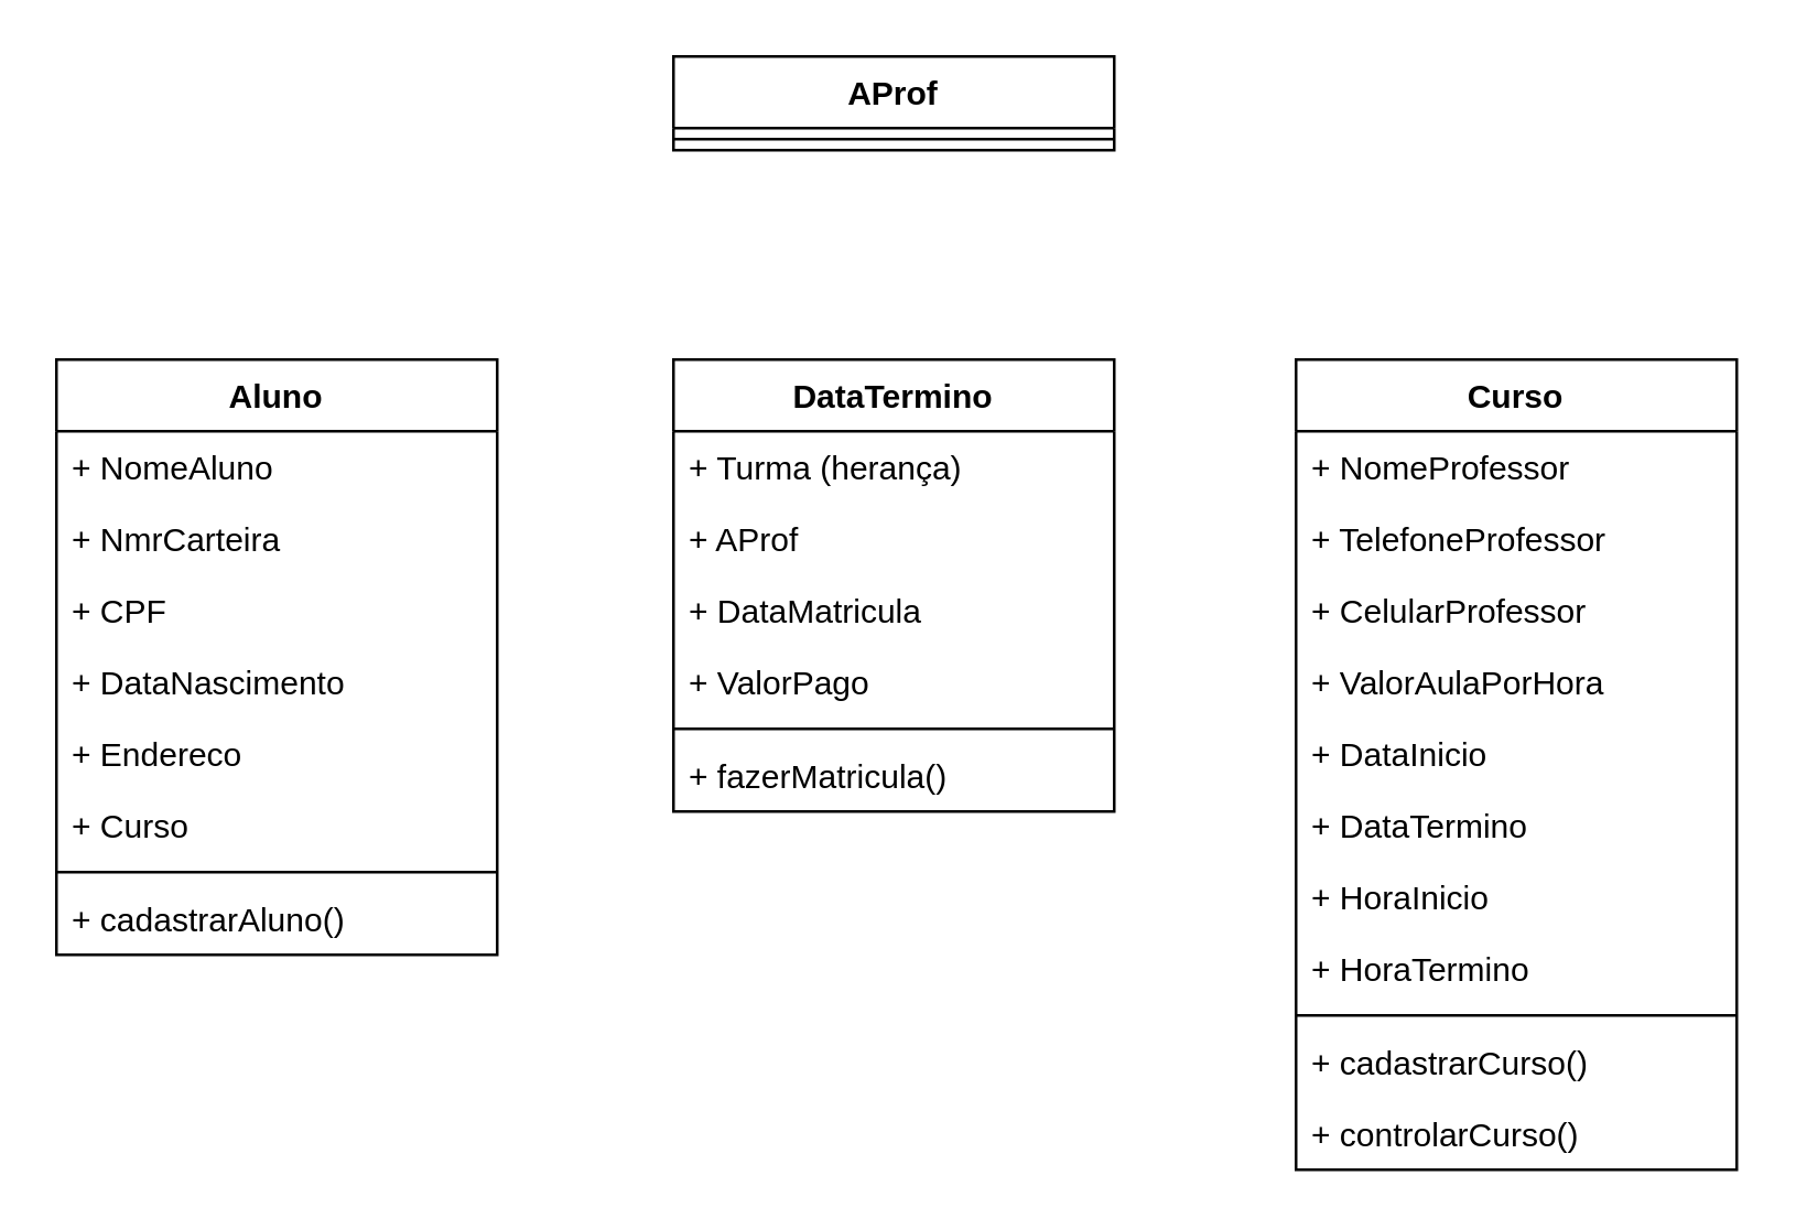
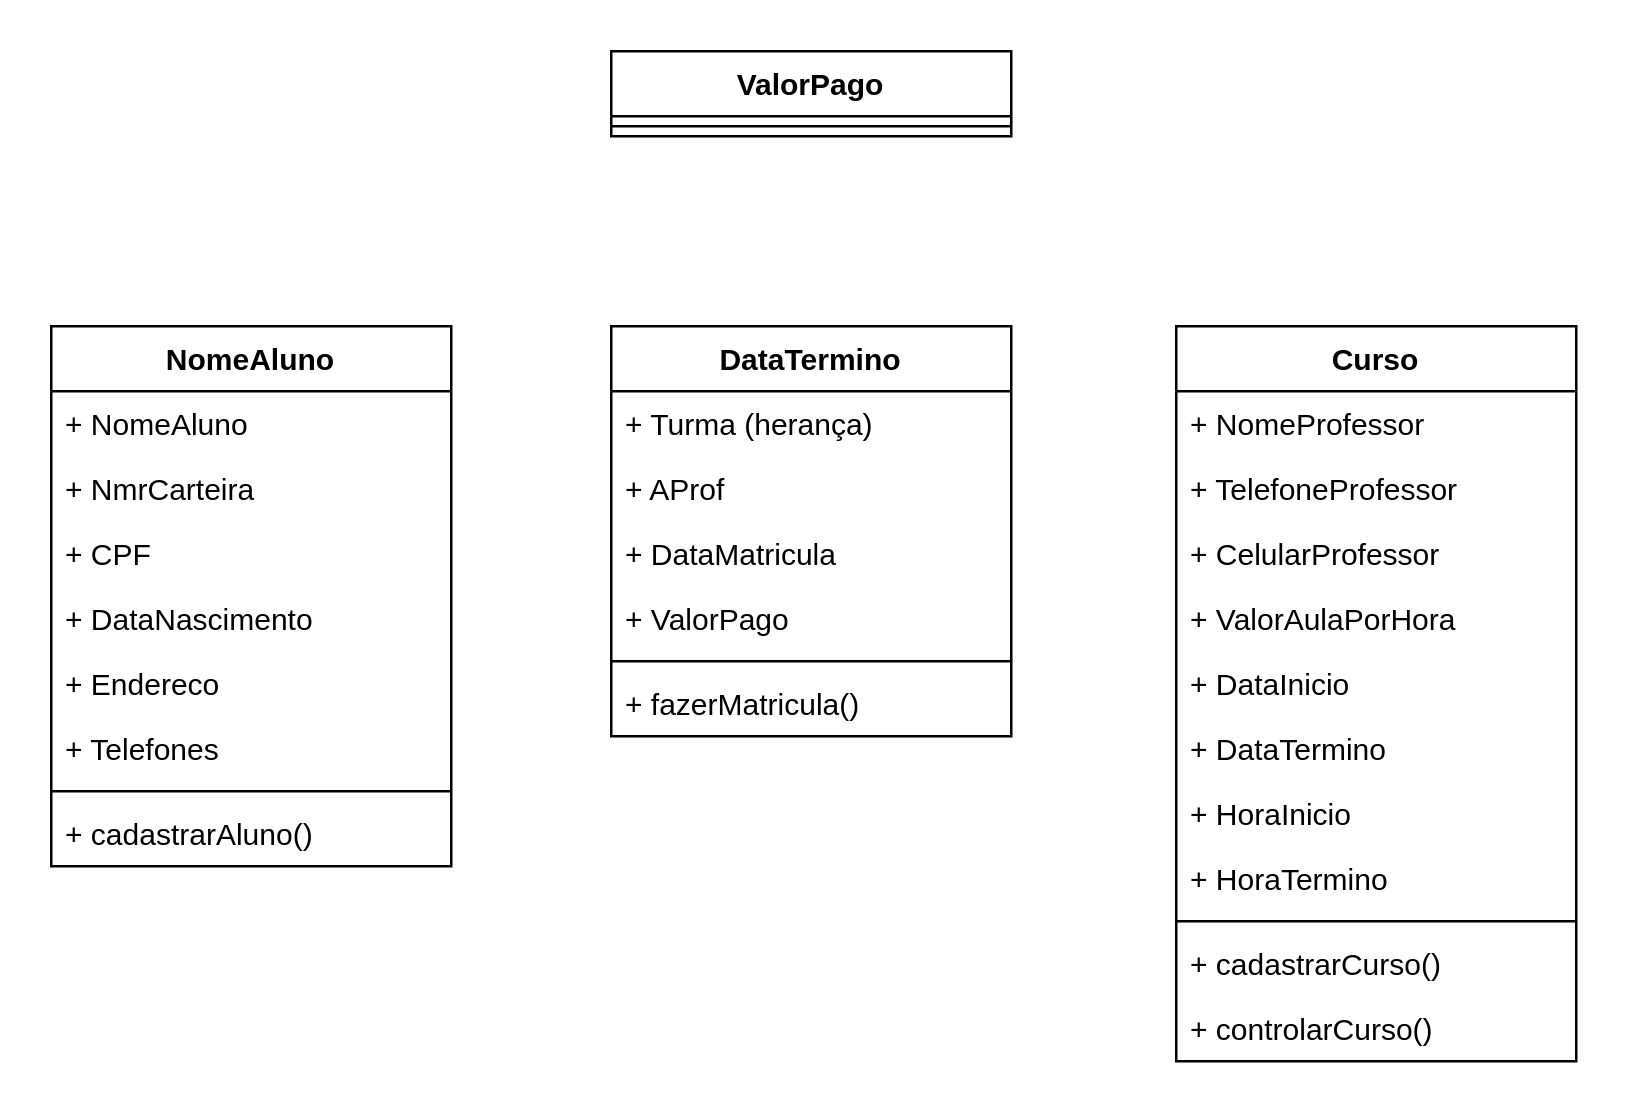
  <mxCell id="0" />
  <mxCell id="1" parent="0" />
- <mxCell id="2" value="AProf " style="swimlane;fontStyle=1;align=center;verticalAlign=top;childLayout=stackLayout;horizontal=1;startSize=26;horizontalStack=0;resizeParent=1;resizeParentMax=0;resizeLast=0;collapsible=1;marginBottom=0;" vertex="1" parent="1"><mxGeometry x="244" y="20" width="160" height="34" as="geometry" /></mxCell>
+ <mxCell id="2" value="ValorPago " style="swimlane;fontStyle=1;align=center;verticalAlign=top;childLayout=stackLayout;horizontal=1;startSize=26;horizontalStack=0;resizeParent=1;resizeParentMax=0;resizeLast=0;collapsible=1;marginBottom=0;" vertex="1" parent="1"><mxGeometry x="244" y="20" width="160" height="34" as="geometry" /></mxCell>
  <mxCell id="3" value="" style="line;strokeWidth=1;fillColor=none;align=left;verticalAlign=middle;spacingTop=-1;spacingLeft=3;spacingRight=3;rotatable=0;labelPosition=right;points=[];portConstraint=eastwest;" vertex="1" parent="2"><mxGeometry y="26" width="160" height="8" as="geometry" /></mxCell>
  <mxCell id="4" value="Curso" style="swimlane;fontStyle=1;align=center;verticalAlign=top;childLayout=stackLayout;horizontal=1;startSize=26;horizontalStack=0;resizeParent=1;resizeParentMax=0;resizeLast=0;collapsible=1;marginBottom=0;" vertex="1" parent="1"><mxGeometry x="470" y="130" width="160" height="294" as="geometry" /></mxCell>
  <mxCell id="5" value="+ NomeProfessor" style="text;strokeColor=none;fillColor=none;align=left;verticalAlign=top;spacingLeft=4;spacingRight=4;overflow=hidden;rotatable=0;points=[[0,0.5],[1,0.5]];portConstraint=eastwest;" vertex="1" parent="4"><mxGeometry y="26" width="160" height="26" as="geometry" /></mxCell>
  <mxCell id="6" value="+ TelefoneProfessor" style="text;strokeColor=none;fillColor=none;align=left;verticalAlign=top;spacingLeft=4;spacingRight=4;overflow=hidden;rotatable=0;points=[[0,0.5],[1,0.5]];portConstraint=eastwest;" vertex="1" parent="4"><mxGeometry y="52" width="160" height="26" as="geometry" /></mxCell>
  <mxCell id="7" value="+ CelularProfessor" style="text;strokeColor=none;fillColor=none;align=left;verticalAlign=top;spacingLeft=4;spacingRight=4;overflow=hidden;rotatable=0;points=[[0,0.5],[1,0.5]];portConstraint=eastwest;" vertex="1" parent="4"><mxGeometry y="78" width="160" height="26" as="geometry" /></mxCell>
  <mxCell id="8" value="+ ValorAulaPorHora" style="text;strokeColor=none;fillColor=none;align=left;verticalAlign=top;spacingLeft=4;spacingRight=4;overflow=hidden;rotatable=0;points=[[0,0.5],[1,0.5]];portConstraint=eastwest;" vertex="1" parent="4"><mxGeometry y="104" width="160" height="26" as="geometry" /></mxCell>
  <mxCell id="9" value="+ DataInicio" style="text;strokeColor=none;fillColor=none;align=left;verticalAlign=top;spacingLeft=4;spacingRight=4;overflow=hidden;rotatable=0;points=[[0,0.5],[1,0.5]];portConstraint=eastwest;" vertex="1" parent="4"><mxGeometry y="130" width="160" height="26" as="geometry" /></mxCell>
  <mxCell id="10" value="+ DataTermino" style="text;strokeColor=none;fillColor=none;align=left;verticalAlign=top;spacingLeft=4;spacingRight=4;overflow=hidden;rotatable=0;points=[[0,0.5],[1,0.5]];portConstraint=eastwest;" vertex="1" parent="4"><mxGeometry y="156" width="160" height="26" as="geometry" /></mxCell>
  <mxCell id="11" value="+ HoraInicio" style="text;strokeColor=none;fillColor=none;align=left;verticalAlign=top;spacingLeft=4;spacingRight=4;overflow=hidden;rotatable=0;points=[[0,0.5],[1,0.5]];portConstraint=eastwest;" vertex="1" parent="4"><mxGeometry y="182" width="160" height="26" as="geometry" /></mxCell>
  <mxCell id="12" value="+ HoraTermino" style="text;strokeColor=none;fillColor=none;align=left;verticalAlign=top;spacingLeft=4;spacingRight=4;overflow=hidden;rotatable=0;points=[[0,0.5],[1,0.5]];portConstraint=eastwest;" vertex="1" parent="4"><mxGeometry y="208" width="160" height="26" as="geometry" /></mxCell>
  <mxCell id="13" value="" style="line;strokeWidth=1;fillColor=none;align=left;verticalAlign=middle;spacingTop=-1;spacingLeft=3;spacingRight=3;rotatable=0;labelPosition=right;points=[];portConstraint=eastwest;" vertex="1" parent="4"><mxGeometry y="234" width="160" height="8" as="geometry" /></mxCell>
  <mxCell id="14" value="+ cadastrarCurso() " style="text;strokeColor=none;fillColor=none;align=left;verticalAlign=top;spacingLeft=4;spacingRight=4;overflow=hidden;rotatable=0;points=[[0,0.5],[1,0.5]];portConstraint=eastwest;" vertex="1" parent="4"><mxGeometry y="242" width="160" height="26" as="geometry" /></mxCell>
  <mxCell id="15" value="+ controlarCurso()" style="text;strokeColor=none;fillColor=none;align=left;verticalAlign=top;spacingLeft=4;spacingRight=4;overflow=hidden;rotatable=0;points=[[0,0.5],[1,0.5]];portConstraint=eastwest;" vertex="1" parent="4"><mxGeometry y="268" width="160" height="26" as="geometry" /></mxCell>
- <mxCell id="16" value="Aluno" style="swimlane;fontStyle=1;align=center;verticalAlign=top;childLayout=stackLayout;horizontal=1;startSize=26;horizontalStack=0;resizeParent=1;resizeParentMax=0;resizeLast=0;collapsible=1;marginBottom=0;" vertex="1" parent="1"><mxGeometry x="20" y="130" width="160" height="216" as="geometry" /></mxCell>
+ <mxCell id="16" value="NomeAluno" style="swimlane;fontStyle=1;align=center;verticalAlign=top;childLayout=stackLayout;horizontal=1;startSize=26;horizontalStack=0;resizeParent=1;resizeParentMax=0;resizeLast=0;collapsible=1;marginBottom=0;" vertex="1" parent="1"><mxGeometry x="20" y="130" width="160" height="216" as="geometry" /></mxCell>
  <mxCell id="17" value="+ NomeAluno" style="text;strokeColor=none;fillColor=none;align=left;verticalAlign=top;spacingLeft=4;spacingRight=4;overflow=hidden;rotatable=0;points=[[0,0.5],[1,0.5]];portConstraint=eastwest;" vertex="1" parent="16"><mxGeometry y="26" width="160" height="26" as="geometry" /></mxCell>
  <mxCell id="18" value="+ NmrCarteira" style="text;strokeColor=none;fillColor=none;align=left;verticalAlign=top;spacingLeft=4;spacingRight=4;overflow=hidden;rotatable=0;points=[[0,0.5],[1,0.5]];portConstraint=eastwest;" vertex="1" parent="16"><mxGeometry y="52" width="160" height="26" as="geometry" /></mxCell>
  <mxCell id="19" value="+ CPF" style="text;strokeColor=none;fillColor=none;align=left;verticalAlign=top;spacingLeft=4;spacingRight=4;overflow=hidden;rotatable=0;points=[[0,0.5],[1,0.5]];portConstraint=eastwest;" vertex="1" parent="16"><mxGeometry y="78" width="160" height="26" as="geometry" /></mxCell>
  <mxCell id="20" value="+ DataNascimento" style="text;strokeColor=none;fillColor=none;align=left;verticalAlign=top;spacingLeft=4;spacingRight=4;overflow=hidden;rotatable=0;points=[[0,0.5],[1,0.5]];portConstraint=eastwest;" vertex="1" parent="16"><mxGeometry y="104" width="160" height="26" as="geometry" /></mxCell>
  <mxCell id="21" value="+ Endereco" style="text;strokeColor=none;fillColor=none;align=left;verticalAlign=top;spacingLeft=4;spacingRight=4;overflow=hidden;rotatable=0;points=[[0,0.5],[1,0.5]];portConstraint=eastwest;" vertex="1" parent="16"><mxGeometry y="130" width="160" height="26" as="geometry" /></mxCell>
- <mxCell id="22" value="+ Curso" style="text;strokeColor=none;fillColor=none;align=left;verticalAlign=top;spacingLeft=4;spacingRight=4;overflow=hidden;rotatable=0;points=[[0,0.5],[1,0.5]];portConstraint=eastwest;" vertex="1" parent="16"><mxGeometry y="156" width="160" height="26" as="geometry" /></mxCell>
+ <mxCell id="22" value="+ Telefones" style="text;strokeColor=none;fillColor=none;align=left;verticalAlign=top;spacingLeft=4;spacingRight=4;overflow=hidden;rotatable=0;points=[[0,0.5],[1,0.5]];portConstraint=eastwest;" vertex="1" parent="16"><mxGeometry y="156" width="160" height="26" as="geometry" /></mxCell>
  <mxCell id="23" value="" style="line;strokeWidth=1;fillColor=none;align=left;verticalAlign=middle;spacingTop=-1;spacingLeft=3;spacingRight=3;rotatable=0;labelPosition=right;points=[];portConstraint=eastwest;" vertex="1" parent="16"><mxGeometry y="182" width="160" height="8" as="geometry" /></mxCell>
  <mxCell id="24" value="+ cadastrarAluno()" style="text;strokeColor=none;fillColor=none;align=left;verticalAlign=top;spacingLeft=4;spacingRight=4;overflow=hidden;rotatable=0;points=[[0,0.5],[1,0.5]];portConstraint=eastwest;" vertex="1" parent="16"><mxGeometry y="190" width="160" height="26" as="geometry" /></mxCell>
  <mxCell id="25" value="DataTermino" style="swimlane;fontStyle=1;align=center;verticalAlign=top;childLayout=stackLayout;horizontal=1;startSize=26;horizontalStack=0;resizeParent=1;resizeParentMax=0;resizeLast=0;collapsible=1;marginBottom=0;" vertex="1" parent="1"><mxGeometry x="244" y="130" width="160" height="164" as="geometry" /></mxCell>
  <mxCell id="26" value="+ Turma (herança)" style="text;strokeColor=none;fillColor=none;align=left;verticalAlign=top;spacingLeft=4;spacingRight=4;overflow=hidden;rotatable=0;points=[[0,0.5],[1,0.5]];portConstraint=eastwest;" vertex="1" parent="25"><mxGeometry y="26" width="160" height="26" as="geometry" /></mxCell>
  <mxCell id="27" value="+ AProf" style="text;strokeColor=none;fillColor=none;align=left;verticalAlign=top;spacingLeft=4;spacingRight=4;overflow=hidden;rotatable=0;points=[[0,0.5],[1,0.5]];portConstraint=eastwest;" vertex="1" parent="25"><mxGeometry y="52" width="160" height="26" as="geometry" /></mxCell>
  <mxCell id="28" value="+ DataMatricula" style="text;strokeColor=none;fillColor=none;align=left;verticalAlign=top;spacingLeft=4;spacingRight=4;overflow=hidden;rotatable=0;points=[[0,0.5],[1,0.5]];portConstraint=eastwest;" vertex="1" parent="25"><mxGeometry y="78" width="160" height="26" as="geometry" /></mxCell>
  <mxCell id="29" value="+ ValorPago" style="text;strokeColor=none;fillColor=none;align=left;verticalAlign=top;spacingLeft=4;spacingRight=4;overflow=hidden;rotatable=0;points=[[0,0.5],[1,0.5]];portConstraint=eastwest;" vertex="1" parent="25"><mxGeometry y="104" width="160" height="26" as="geometry" /></mxCell>
  <mxCell id="30" value="" style="line;strokeWidth=1;fillColor=none;align=left;verticalAlign=middle;spacingTop=-1;spacingLeft=3;spacingRight=3;rotatable=0;labelPosition=right;points=[];portConstraint=eastwest;" vertex="1" parent="25"><mxGeometry y="130" width="160" height="8" as="geometry" /></mxCell>
  <mxCell id="31" value="+ fazerMatricula()" style="text;strokeColor=none;fillColor=none;align=left;verticalAlign=top;spacingLeft=4;spacingRight=4;overflow=hidden;rotatable=0;points=[[0,0.5],[1,0.5]];portConstraint=eastwest;" vertex="1" parent="25"><mxGeometry y="138" width="160" height="26" as="geometry" /></mxCell>
